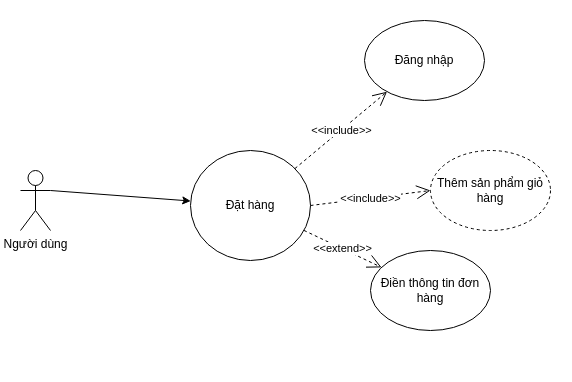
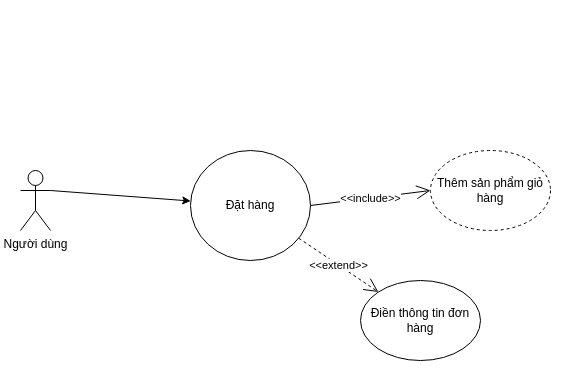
  <mxCell id="0" />
  <mxCell id="1" parent="0" />
  <mxCell id="2" value="Người dùng&lt;br&gt;" style="shape=umlActor;verticalLabelPosition=bottom;labelBackgroundColor=#ffffff;verticalAlign=top;html=1;outlineConnect=0;" vertex="1" parent="1"><mxGeometry y="170" width="30" height="60" as="geometry" x="20" /></mxCell>
  <mxCell id="3" value="Đặt hàng" style="ellipse;whiteSpace=wrap;html=1;" vertex="1" parent="1"><mxGeometry x="190" y="150" width="120" height="110" as="geometry" /></mxCell>
  <mxCell id="4" value="" style="endArrow=classic;html=1;" edge="1" parent="1" target="3"><mxGeometry width="50" height="50" relative="1" as="geometry"><mxPoint x="50" y="190" as="sourcePoint" /><mxPoint x="280" y="290" as="targetPoint" /></mxGeometry></mxCell>
- <mxCell id="5" value="Đăng nhập" style="ellipse;whiteSpace=wrap;html=1;" vertex="1" parent="1"><mxGeometry x="364" width="120" height="80" as="geometry" y="20" /></mxCell>
- <mxCell id="6" value="&amp;lt;&amp;lt;include&amp;gt;&amp;gt;" style="endArrow=open;endSize=12;dashed=1;html=1;" edge="1" parent="1" source="3" target="5"><mxGeometry width="160" relative="1" as="geometry"><mxPoint x="560" y="220" as="sourcePoint" /><mxPoint x="720" y="220" as="targetPoint" /></mxGeometry></mxCell>
  <mxCell id="7" value="Thêm sản phẩm giỏ hàng" style="ellipse;whiteSpace=wrap;html=1;dashed=1;" vertex="1" parent="1"><mxGeometry x="430" y="150" width="120" height="80" as="geometry" /></mxCell>
- <mxCell id="8" value="Điền thông tin đơn hàng" style="ellipse;whiteSpace=wrap;html=1;" vertex="1" parent="1"><mxGeometry x="370" y="250" width="120" height="80" as="geometry" /></mxCell>
- <mxCell id="9" value="&amp;lt;&amp;lt;include&amp;gt;&amp;gt;" style="endArrow=open;endSize=12;dashed=1;html=1;exitX=1;exitY=0.5;exitDx=0;exitDy=0;entryX=0;entryY=0.5;entryDx=0;entryDy=0;" edge="1" parent="1" source="3" target="7"><mxGeometry width="160" relative="1" as="geometry"><mxPoint x="580" y="120" as="sourcePoint" /><mxPoint x="740" y="120" as="targetPoint" /></mxGeometry></mxCell>
+ <mxCell id="8" value="Điền thông tin đơn hàng" style="ellipse;whiteSpace=wrap;html=1;" vertex="1" parent="1"><mxGeometry x="360" y="280" width="120" height="80" as="geometry" /></mxCell>
+ <mxCell id="9" value="&amp;lt;&amp;lt;include&amp;gt;&amp;gt;" style="endArrow=open;endSize=12;dashed=0;html=1;exitX=1;exitY=0.5;exitDx=0;exitDy=0;entryX=0;entryY=0.5;entryDx=0;entryDy=0;" edge="1" parent="1" source="3" target="7"><mxGeometry width="160" relative="1" as="geometry"><mxPoint x="580" y="120" as="sourcePoint" /><mxPoint x="740" y="120" as="targetPoint" /></mxGeometry></mxCell>
  <mxCell id="10" value="&amp;lt;&amp;lt;extend&amp;gt;&amp;gt;" style="endArrow=open;endSize=12;dashed=1;html=1;" edge="1" parent="1" source="3" target="8"><mxGeometry width="160" relative="1" as="geometry"><mxPoint x="590" y="189.5" as="sourcePoint" /><mxPoint x="750" y="189.5" as="targetPoint" /></mxGeometry></mxCell>
